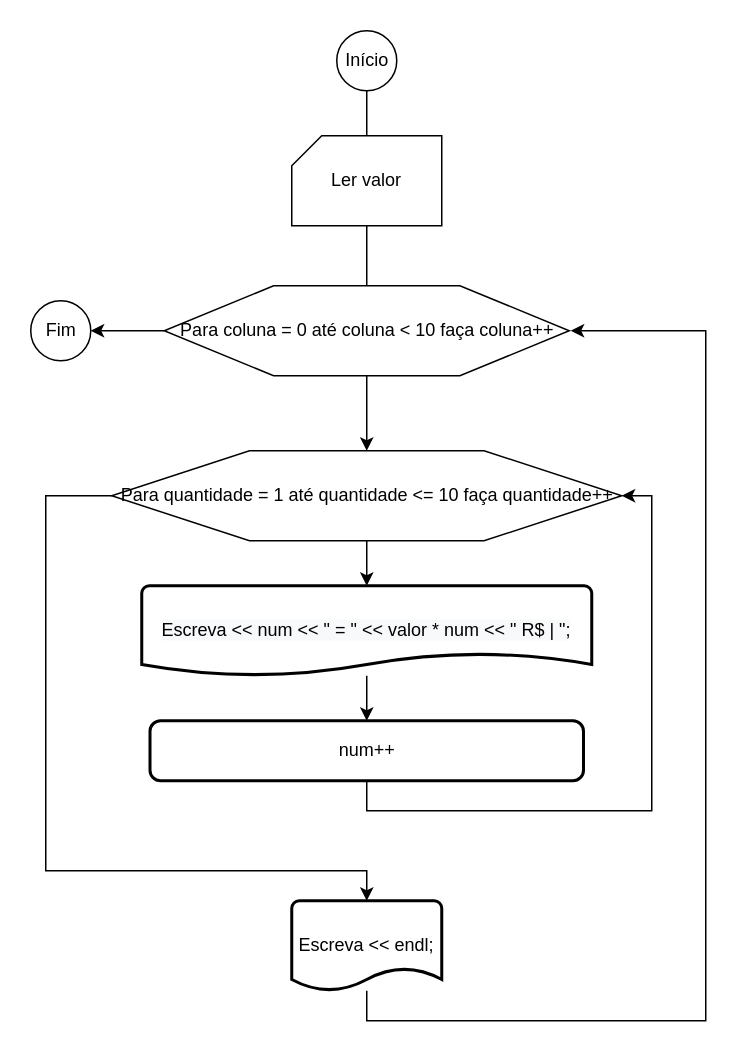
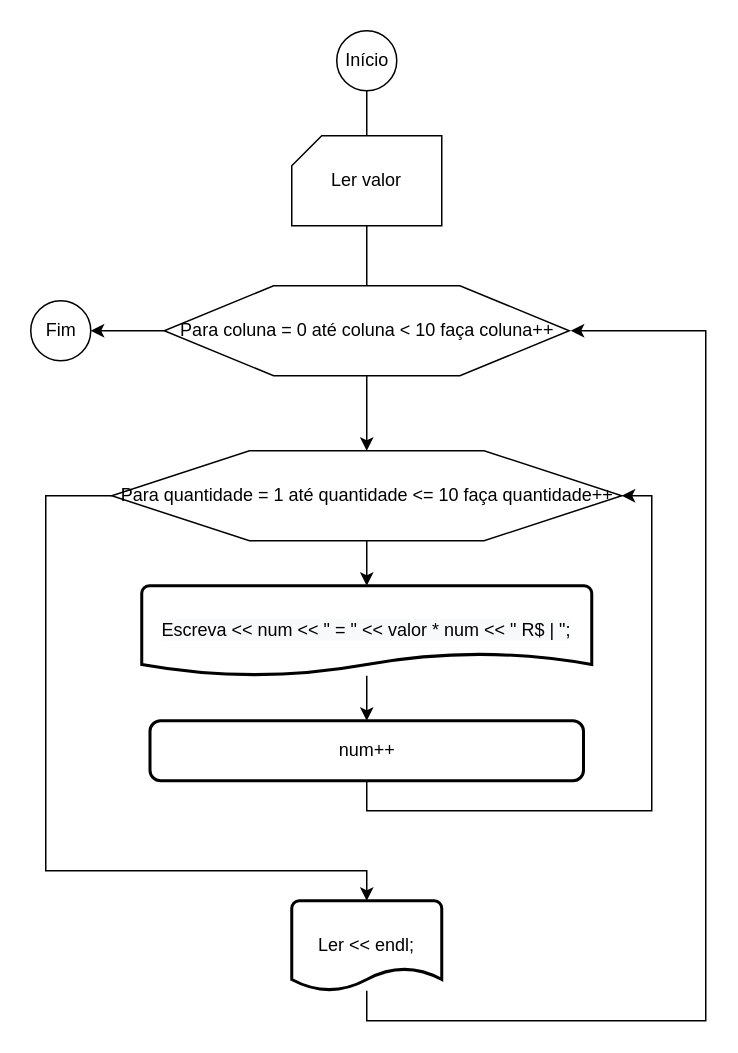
  <mxCell id="0" />
  <mxCell id="1" parent="0" />
  <mxCell id="2" value="" style="edgeStyle=orthogonalEdgeStyle;rounded=0;orthogonalLoop=1;jettySize=auto;html=1;endArrow=none;" edge="1" parent="1" source="3" target="5"><mxGeometry relative="1" as="geometry" /></mxCell>
  <mxCell id="3" value="Início" style="verticalLabelPosition=middle;verticalAlign=middle;html=1;shape=mxgraph.flowchart.on-page_reference;labelPosition=center;align=center;" vertex="1" parent="1"><mxGeometry x="224" y="20" width="40" height="40" as="geometry" /></mxCell>
  <mxCell id="4" value="" style="edgeStyle=orthogonalEdgeStyle;rounded=0;orthogonalLoop=1;jettySize=auto;html=1;endArrow=none;" edge="1" parent="1" source="5" target="8"><mxGeometry relative="1" as="geometry" /></mxCell>
  <mxCell id="5" value="Ler valor" style="verticalLabelPosition=middle;verticalAlign=middle;html=1;shape=card;whiteSpace=wrap;size=20;arcSize=12;labelPosition=center;align=center;" vertex="1" parent="1"><mxGeometry x="194" y="90" width="100" height="60" as="geometry" /></mxCell>
  <mxCell id="6" value="" style="edgeStyle=orthogonalEdgeStyle;rounded=0;orthogonalLoop=1;jettySize=auto;html=1;" edge="1" parent="1" source="8" target="11"><mxGeometry relative="1" as="geometry" /></mxCell>
  <mxCell id="7" style="edgeStyle=orthogonalEdgeStyle;rounded=0;orthogonalLoop=1;jettySize=auto;html=1;entryX=1;entryY=0.5;entryDx=0;entryDy=0;entryPerimeter=0;" edge="1" parent="1" source="8" target="14"><mxGeometry relative="1" as="geometry" /></mxCell>
  <mxCell id="8" value="Para coluna = 0 até coluna &amp;lt; 10 faça coluna++" style="verticalLabelPosition=middle;verticalAlign=middle;html=1;shape=hexagon;perimeter=hexagonPerimeter2;arcSize=6;size=0.27;labelPosition=center;align=center;" vertex="1" parent="1"><mxGeometry x="109" y="190" width="270" height="60" as="geometry" /></mxCell>
  <mxCell id="9" value="" style="edgeStyle=orthogonalEdgeStyle;rounded=0;orthogonalLoop=1;jettySize=auto;html=1;" edge="1" parent="1" source="11" target="16"><mxGeometry relative="1" as="geometry" /></mxCell>
  <mxCell id="10" style="edgeStyle=orthogonalEdgeStyle;rounded=0;orthogonalLoop=1;jettySize=auto;html=1;" edge="1" parent="1" source="11" target="18"><mxGeometry relative="1" as="geometry"><Array as="points"><mxPoint x="30" y="330" /><mxPoint x="30" y="580" /><mxPoint x="244" y="580" /></Array></mxGeometry></mxCell>
  <mxCell id="11" value="Para quantidade = 1 até quantidade &amp;lt;= 10 faça quantidade++" style="verticalLabelPosition=middle;verticalAlign=middle;html=1;shape=hexagon;perimeter=hexagonPerimeter2;arcSize=6;size=0.27;labelPosition=center;align=center;" vertex="1" parent="1"><mxGeometry x="74" y="300" width="340" height="60" as="geometry" /></mxCell>
  <mxCell id="12" style="edgeStyle=orthogonalEdgeStyle;rounded=0;orthogonalLoop=1;jettySize=auto;html=1;entryX=1;entryY=0.5;entryDx=0;entryDy=0;" edge="1" parent="1" source="13" target="11"><mxGeometry relative="1" as="geometry"><Array as="points"><mxPoint x="244" y="540" /><mxPoint x="434" y="540" /><mxPoint x="434" y="330" /></Array></mxGeometry></mxCell>
  <mxCell id="13" value="num++" style="rounded=1;whiteSpace=wrap;html=1;absoluteArcSize=1;arcSize=14;strokeWidth=2;" vertex="1" parent="1"><mxGeometry x="99.5" y="480" width="289" height="40" as="geometry" /></mxCell>
  <mxCell id="14" value="Fim" style="verticalLabelPosition=middle;verticalAlign=middle;html=1;shape=mxgraph.flowchart.on-page_reference;labelPosition=center;align=center;" vertex="1" parent="1"><mxGeometry x="20" y="200" width="40" height="40" as="geometry" /></mxCell>
  <mxCell id="15" value="" style="edgeStyle=orthogonalEdgeStyle;rounded=0;orthogonalLoop=1;jettySize=auto;html=1;" edge="1" parent="1" source="16" target="13"><mxGeometry relative="1" as="geometry" /></mxCell>
  <mxCell id="16" value="&lt;span style=&quot;color: rgb(0, 0, 0); font-family: Helvetica; font-size: 12px; font-style: normal; font-variant-ligatures: normal; font-variant-caps: normal; font-weight: 400; letter-spacing: normal; orphans: 2; text-align: center; text-indent: 0px; text-transform: none; widows: 2; word-spacing: 0px; -webkit-text-stroke-width: 0px; background-color: rgb(248, 249, 250); text-decoration-thickness: initial; text-decoration-style: initial; text-decoration-color: initial; float: none; display: inline !important;&quot;&gt;Escreva &amp;lt;&amp;lt; num &amp;lt;&amp;lt; &quot; = &quot; &amp;lt;&amp;lt; valor * num &amp;lt;&amp;lt; &quot; R$ | &quot;;&lt;/span&gt;" style="strokeWidth=2;html=1;shape=mxgraph.flowchart.document2;whiteSpace=wrap;size=0.25;" vertex="1" parent="1"><mxGeometry x="94" y="390" width="300" height="60" as="geometry" /></mxCell>
  <mxCell id="17" style="edgeStyle=orthogonalEdgeStyle;rounded=0;orthogonalLoop=1;jettySize=auto;html=1;" edge="1" parent="1" source="18"><mxGeometry relative="1" as="geometry"><mxPoint x="380" y="220" as="targetPoint" /><Array as="points"><mxPoint x="244" y="680" /><mxPoint x="470" y="680" /><mxPoint x="470" y="220" /></Array></mxGeometry></mxCell>
- <mxCell id="18" value="Escreva &amp;lt;&amp;lt; endl;" style="strokeWidth=2;html=1;shape=mxgraph.flowchart.document2;whiteSpace=wrap;size=0.25;" vertex="1" parent="1"><mxGeometry x="194" y="600" width="100" height="60" as="geometry" /></mxCell>
+ <mxCell id="18" value="Ler &amp;lt;&amp;lt; endl;" style="strokeWidth=2;html=1;shape=mxgraph.flowchart.document2;whiteSpace=wrap;size=0.25;" vertex="1" parent="1"><mxGeometry x="194" y="600" width="100" height="60" as="geometry" /></mxCell>
